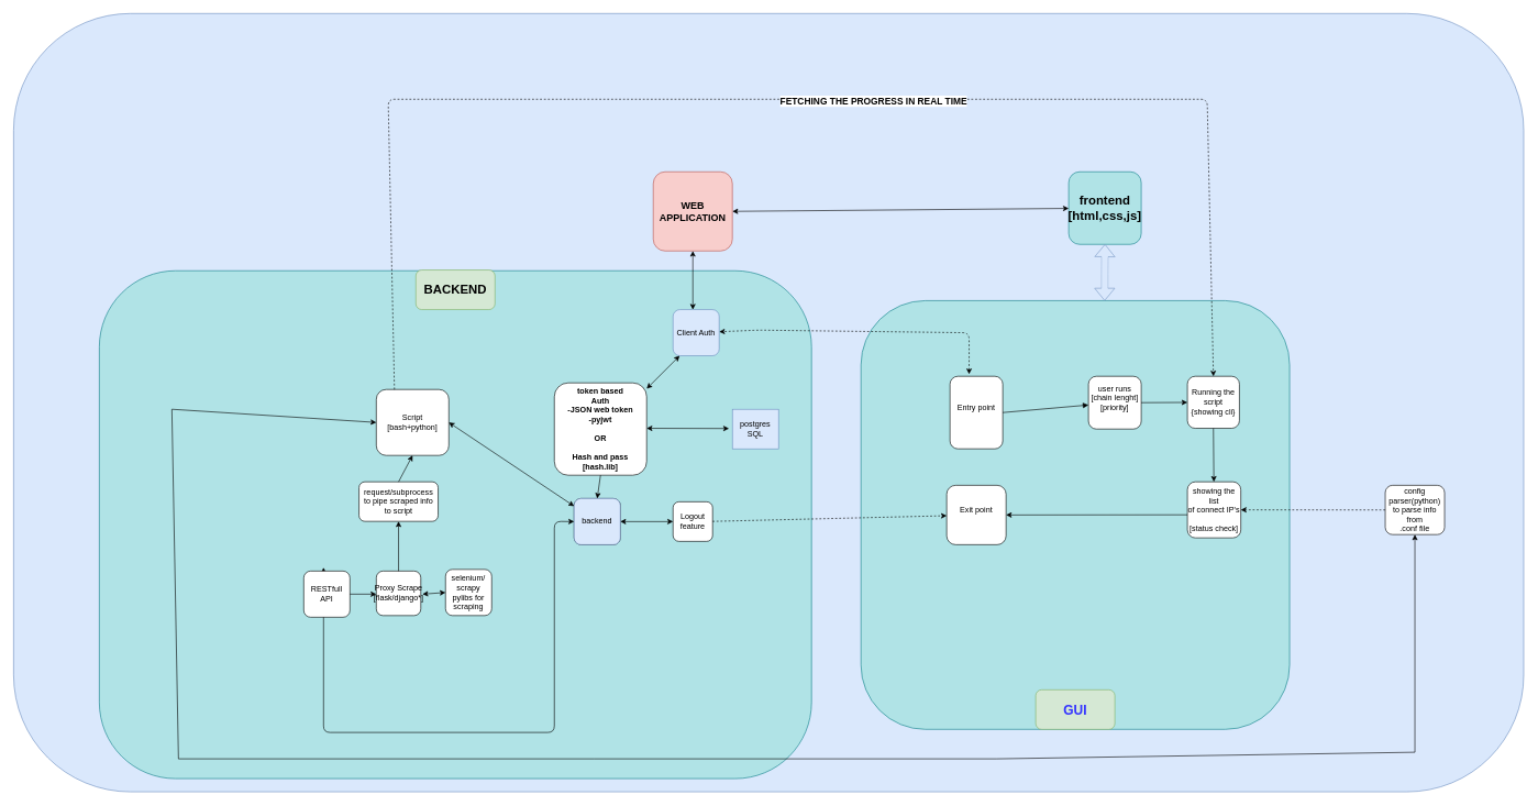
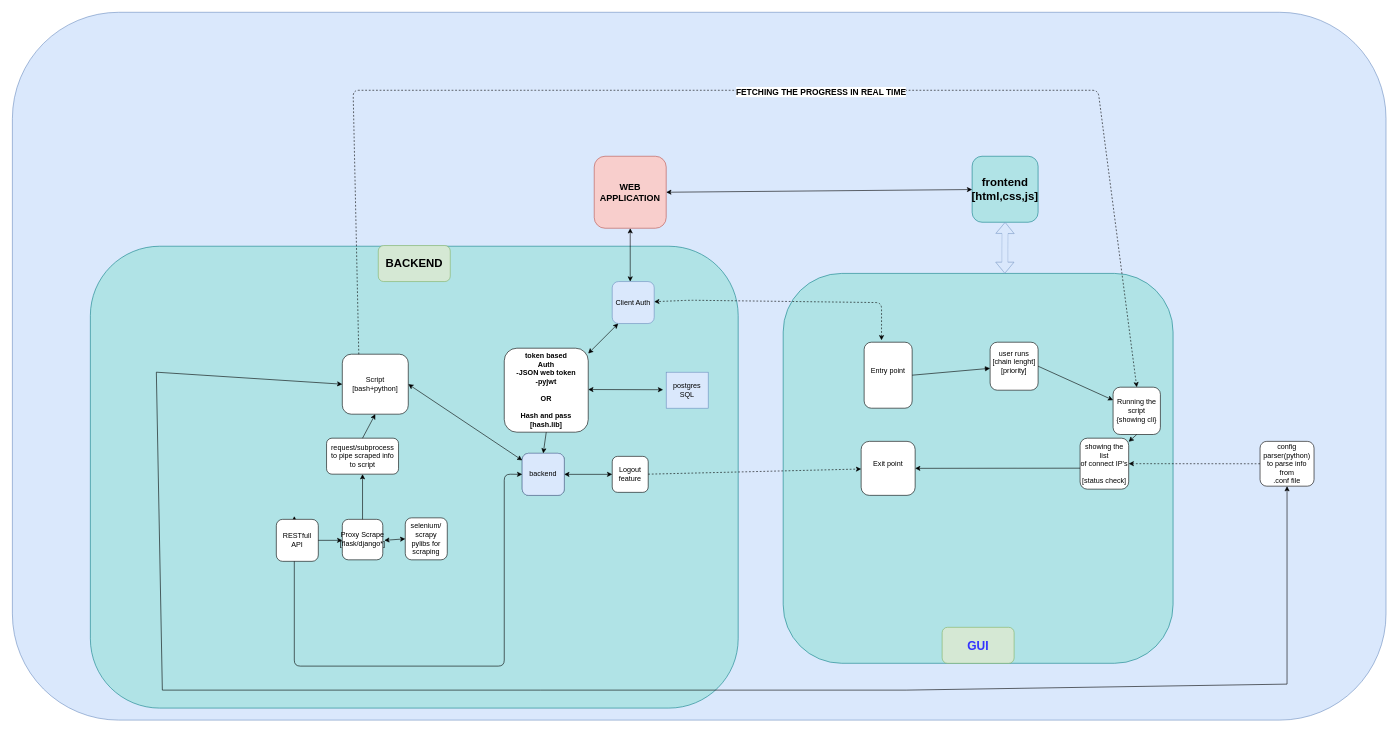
  <mxCell id="0" />
  <mxCell id="1" parent="0" />
  <mxCell id="2" value="" style="rounded=1;whiteSpace=wrap;html=1;fillColor=#dae8fc;strokeColor=#6c8ebf;" vertex="1" parent="1"><mxGeometry x="20" y="20" width="2290" height="1180" as="geometry" /></mxCell>
  <mxCell id="3" value="" style="rounded=1;whiteSpace=wrap;html=1;fillColor=#b0e3e6;strokeColor=#0e8088;" vertex="1" parent="1"><mxGeometry x="150" y="410" width="1080" height="770" as="geometry" /></mxCell>
  <mxCell id="4" value="" style="whiteSpace=wrap;html=1;aspect=fixed;glass=0;rounded=1;shadow=0;fillColor=#b0e3e6;strokeColor=#0e8088;" vertex="1" parent="1"><mxGeometry x="1305" y="455.31" width="650" height="650" as="geometry" /></mxCell>
  <mxCell id="5" value="&lt;div&gt;Script&lt;/div&gt;&lt;div&gt;[bash+python]&lt;br&gt;&lt;/div&gt;" style="whiteSpace=wrap;html=1;aspect=fixed;rounded=1;labelBackgroundColor=none;" parent="1" vertex="1"><mxGeometry x="570" y="590" width="110" height="100" as="geometry" /></mxCell>
  <mxCell id="6" value="&lt;b style=&quot;font-size: 15px;&quot;&gt;WEB APPLICATION&lt;br&gt;&lt;/b&gt;" style="whiteSpace=wrap;html=1;aspect=fixed;rounded=1;labelBackgroundColor=none;fillColor=#f8cecc;strokeColor=#b85450;" parent="1" vertex="1"><mxGeometry x="990" y="260" width="120" height="120" as="geometry" /></mxCell>
  <mxCell id="7" value="&lt;div style=&quot;font-size: 19px;&quot;&gt;&lt;b&gt;&lt;font style=&quot;font-size: 19px;&quot;&gt;frontend&lt;/font&gt;&lt;/b&gt;&lt;/div&gt;&lt;div style=&quot;font-size: 19px;&quot;&gt;&lt;b&gt;&lt;font style=&quot;font-size: 19px;&quot;&gt;&lt;font style=&quot;font-size: 19px;&quot;&gt;[html,css,js]&lt;/font&gt;&lt;font style=&quot;font-size: 19px;&quot;&gt;&lt;br&gt;&lt;/font&gt;&lt;/font&gt;&lt;/b&gt;&lt;/div&gt;" style="whiteSpace=wrap;html=1;aspect=fixed;rounded=1;labelBackgroundColor=none;fillColor=#b0e3e6;strokeColor=#0e8088;" parent="1" vertex="1"><mxGeometry x="1620" y="260" width="110" height="110" as="geometry" /></mxCell>
  <mxCell id="8" value="&lt;div&gt;&lt;br&gt;&lt;/div&gt;&lt;div&gt;Client Auth&lt;br&gt;&lt;br&gt;&lt;/div&gt;" style="whiteSpace=wrap;html=1;aspect=fixed;rounded=1;labelBackgroundColor=none;fillColor=#dae8fc;strokeColor=#6c8ebf;" parent="1" vertex="1"><mxGeometry x="1020" y="468.88" width="70" height="70" as="geometry" /></mxCell>
  <mxCell id="9" value="" style="endArrow=classic;startArrow=classic;html=1;rounded=1;exitX=0.362;exitY=-0.029;exitDx=0;exitDy=0;labelBackgroundColor=none;fontColor=default;exitPerimeter=0;dashed=1;" parent="1" target="8" edge="1" source="22"><mxGeometry width="50" height="50" relative="1" as="geometry"><mxPoint x="1020" y="503.87" as="sourcePoint" /><mxPoint x="1150" y="440" as="targetPoint" /><Array as="points"><mxPoint x="1469" y="504" /><mxPoint x="1150" y="500" /></Array></mxGeometry></mxCell>
  <mxCell id="10" value="backend" style="whiteSpace=wrap;html=1;aspect=fixed;rounded=1;labelBackgroundColor=none;" parent="1" vertex="1"><mxGeometry x="870" y="755.31" width="70" height="70" as="geometry" /></mxCell>
  <mxCell id="11" value="backend" style="whiteSpace=wrap;html=1;aspect=fixed;rounded=1;labelBackgroundColor=none;fillColor=#dae8fc;strokeColor=#6c8ebf;" vertex="1" parent="1"><mxGeometry x="870" y="755.31" width="70" height="70" as="geometry" /></mxCell>
  <mxCell id="12" value="&lt;div&gt;&lt;b&gt;token based &lt;br&gt;&lt;/b&gt;&lt;/div&gt;&lt;div&gt;&lt;b&gt;Auth&lt;br&gt;-JSON web token&lt;/b&gt;&lt;/div&gt;&lt;div&gt;&lt;b&gt;-pyjwt&lt;/b&gt;&lt;/div&gt;&lt;div&gt;&lt;b&gt;&lt;br&gt;&lt;/b&gt;&lt;/div&gt;&lt;div&gt;&lt;b&gt;OR&lt;/b&gt;&lt;/div&gt;&lt;div&gt;&lt;b&gt;&lt;br&gt;&lt;/b&gt;&lt;/div&gt;&lt;div&gt;&lt;div&gt;&lt;b&gt;Hash and pass&lt;br&gt;[hash.lib]&lt;br&gt;&lt;/b&gt;&lt;/div&gt;&lt;/div&gt;" style="whiteSpace=wrap;html=1;aspect=fixed;rounded=1;labelBackgroundColor=none;" vertex="1" parent="1"><mxGeometry x="840" y="580" width="140" height="140" as="geometry" /></mxCell>
  <mxCell id="13" value="" style="endArrow=classic;html=1;rounded=1;exitX=0.5;exitY=1;exitDx=0;exitDy=0;entryX=0.5;entryY=0;entryDx=0;entryDy=0;labelBackgroundColor=none;fontColor=default;" edge="1" parent="1" source="12" target="11"><mxGeometry width="50" height="50" relative="1" as="geometry"><mxPoint x="970" y="670" as="sourcePoint" /><mxPoint x="900" y="750" as="targetPoint" /></mxGeometry></mxCell>
  <mxCell id="14" value="" style="endArrow=classic;startArrow=classic;html=1;rounded=1;labelBackgroundColor=none;fontColor=default;exitX=0;exitY=0.5;exitDx=0;exitDy=0;" edge="1" parent="1" source="11"><mxGeometry width="50" height="50" relative="1" as="geometry"><mxPoint x="400" y="820" as="sourcePoint" /><mxPoint x="490" y="860" as="targetPoint" /><Array as="points"><mxPoint x="840" y="790" /><mxPoint x="840" y="1110" /><mxPoint x="490" y="1110" /></Array></mxGeometry></mxCell>
  <mxCell id="15" value="RESTfull API" style="whiteSpace=wrap;html=1;aspect=fixed;rounded=1;labelBackgroundColor=none;" vertex="1" parent="1"><mxGeometry x="460" y="865.31" width="70" height="70" as="geometry" /></mxCell>
  <mxCell id="16" value="" style="endArrow=classic;html=1;rounded=1;exitX=1;exitY=0.5;exitDx=0;exitDy=0;labelBackgroundColor=none;fontColor=default;" edge="1" parent="1" source="15"><mxGeometry width="50" height="50" relative="1" as="geometry"><mxPoint x="590" y="855.31" as="sourcePoint" /><mxPoint x="570" y="900.31" as="targetPoint" /></mxGeometry></mxCell>
  <mxCell id="17" value="&lt;div&gt;selenium/&lt;/div&gt;&lt;div&gt;scrapy&lt;/div&gt;&lt;div&gt;pylibs for scraping&lt;br&gt;&lt;/div&gt;" style="whiteSpace=wrap;html=1;aspect=fixed;rounded=1;labelBackgroundColor=none;" vertex="1" parent="1"><mxGeometry x="675" y="862.81" width="70" height="70" as="geometry" /></mxCell>
  <mxCell id="18" value="Proxy Scrape&lt;br&gt;[flask/django*]" style="whiteSpace=wrap;html=1;aspect=fixed;rounded=1;align=center;verticalAlign=middle;fontFamily=Helvetica;fontSize=12;labelBackgroundColor=none;" vertex="1" parent="1"><mxGeometry x="570" y="865.31" width="67.5" height="67.5" as="geometry" /></mxCell>
  <mxCell id="19" value="" style="endArrow=classic;startArrow=classic;html=1;rounded=0;entryX=0;entryY=0.5;entryDx=0;entryDy=0;labelBackgroundColor=none;fontColor=default;" edge="1" parent="1" target="17"><mxGeometry width="50" height="50" relative="1" as="geometry"><mxPoint x="640" y="900.31" as="sourcePoint" /><mxPoint x="690" y="855.31" as="targetPoint" /></mxGeometry></mxCell>
  <mxCell id="20" value="Logout feature" style="whiteSpace=wrap;html=1;aspect=fixed;rounded=1;strokeColor=default;align=center;verticalAlign=middle;fontFamily=Helvetica;fontSize=12;fontColor=default;labelBackgroundColor=none;fillColor=default;" vertex="1" parent="1"><mxGeometry x="1020" y="760.31" width="60" height="60" as="geometry" /></mxCell>
  <mxCell id="21" value="" style="endArrow=classic;startArrow=classic;html=1;rounded=0;exitX=1;exitY=0.5;exitDx=0;exitDy=0;entryX=0;entryY=0.5;entryDx=0;entryDy=0;" edge="1" parent="1" source="11" target="20"><mxGeometry width="50" height="50" relative="1" as="geometry"><mxPoint x="1230" y="780" as="sourcePoint" /><mxPoint x="1280" y="730" as="targetPoint" /></mxGeometry></mxCell>
  <mxCell id="22" value="&lt;div&gt;Entry point &lt;br&gt;&lt;/div&gt;&lt;div&gt;&lt;br&gt;&lt;/div&gt;" style="whiteSpace=wrap;html=1;aspect=fixed;rounded=1;strokeColor=default;align=center;verticalAlign=middle;fontFamily=Helvetica;fontSize=12;fontColor=default;labelBackgroundColor=none;fillColor=default;" vertex="1" parent="1"><mxGeometry x="1440" y="570" width="80" height="110" as="geometry" /></mxCell>
  <mxCell id="23" value="" style="endArrow=classic;startArrow=classic;html=1;rounded=0;exitX=1;exitY=0.5;exitDx=0;exitDy=0;" edge="1" parent="1" source="6" target="7"><mxGeometry width="50" height="50" relative="1" as="geometry"><mxPoint x="1350" y="560" as="sourcePoint" /><mxPoint x="1400" y="510" as="targetPoint" /></mxGeometry></mxCell>
  <mxCell id="24" value="" style="shape=flexArrow;endArrow=classic;startArrow=classic;html=1;rounded=0;entryX=0.5;entryY=1;entryDx=0;entryDy=0;fillColor=#dae8fc;strokeColor=#6c8ebf;strokeWidth=0.5;" edge="1" parent="1" target="7"><mxGeometry width="100" height="100" relative="1" as="geometry"><mxPoint x="1674.57" y="455.31" as="sourcePoint" /><mxPoint x="1674.57" y="375.31" as="targetPoint" /><Array as="points"><mxPoint x="1674.57" y="415.31" /></Array></mxGeometry></mxCell>
  <mxCell id="25" value="&lt;div&gt;Exit point&lt;/div&gt;&lt;div&gt;&lt;br&gt;&lt;/div&gt;" style="whiteSpace=wrap;html=1;aspect=fixed;rounded=1;strokeColor=default;align=center;verticalAlign=middle;fontFamily=Helvetica;fontSize=12;fontColor=default;labelBackgroundColor=none;fillColor=default;" vertex="1" parent="1"><mxGeometry x="1435" y="735.31" width="90" height="90" as="geometry" /></mxCell>
  <mxCell id="26" value="" style="endArrow=classic;html=1;rounded=0;dashed=1;" edge="1" parent="1" target="25"><mxGeometry width="50" height="50" relative="1" as="geometry"><mxPoint x="1080" y="790" as="sourcePoint" /><mxPoint x="1130" y="740" as="targetPoint" /></mxGeometry></mxCell>
  <mxCell id="27" value="" style="endArrow=block;html=1;rounded=0;exitX=1;exitY=0.5;exitDx=0;exitDy=0;" edge="1" parent="1" source="22" target="28"><mxGeometry width="50" height="50" relative="1" as="geometry"><mxPoint x="1450" y="740" as="sourcePoint" /><mxPoint x="1500" y="690" as="targetPoint" /></mxGeometry></mxCell>
  <mxCell id="28" value="&lt;div&gt;user runs&lt;/div&gt;&lt;div&gt;[chain lenght]&lt;/div&gt;&lt;div&gt;[priority]&lt;/div&gt;&lt;div&gt;&lt;br&gt;&lt;/div&gt;" style="whiteSpace=wrap;html=1;aspect=fixed;rounded=1;strokeColor=default;align=center;verticalAlign=middle;fontFamily=Helvetica;fontSize=12;fontColor=default;labelBackgroundColor=none;fillColor=default;" vertex="1" parent="1"><mxGeometry x="1650" y="570" width="80" height="80" as="geometry" /></mxCell>
  <mxCell id="29" value="" style="endArrow=classic;html=1;rounded=0;exitX=1;exitY=0.5;exitDx=0;exitDy=0;" edge="1" parent="1" source="28" target="30"><mxGeometry width="50" height="50" relative="1" as="geometry"><mxPoint x="1540" y="770" as="sourcePoint" /><mxPoint x="1590" y="720" as="targetPoint" /></mxGeometry></mxCell>
- <mxCell id="30" value="&lt;div&gt;Running the script&lt;/div&gt;&lt;div&gt;{showing cli}&lt;br&gt;&lt;/div&gt;" style="whiteSpace=wrap;html=1;aspect=fixed;rounded=1;strokeColor=default;align=center;verticalAlign=middle;fontFamily=Helvetica;fontSize=12;fontColor=default;labelBackgroundColor=none;fillColor=default;" vertex="1" parent="1"><mxGeometry x="1800" y="570" width="78.88" height="78.88" as="geometry" /></mxCell>
+ <mxCell id="30" value="&lt;div&gt;Running the script&lt;/div&gt;&lt;div&gt;{showing cli}&lt;br&gt;&lt;/div&gt;" style="whiteSpace=wrap;html=1;aspect=fixed;rounded=1;strokeColor=default;align=center;verticalAlign=middle;fontFamily=Helvetica;fontSize=12;fontColor=default;labelBackgroundColor=none;fillColor=default;" vertex="1" parent="1"><mxGeometry x="1855" y="645" width="78.88" height="78.88" as="geometry" /></mxCell>
  <mxCell id="31" value="" style="endArrow=classic;html=1;rounded=1;exitX=0.25;exitY=0;exitDx=0;exitDy=0;entryX=0.5;entryY=0;entryDx=0;entryDy=0;strokeColor=default;align=center;verticalAlign=middle;fontFamily=Helvetica;fontSize=12;fontColor=default;labelBackgroundColor=none;fillColor=default;dashed=1;" edge="1" parent="1" source="5" target="30"><mxGeometry width="50" height="50" relative="1" as="geometry"><mxPoint x="1170" y="420" as="sourcePoint" /><mxPoint x="1667" y="481" as="targetPoint" /><Array as="points"><mxPoint x="588" y="150" /><mxPoint x="888" y="150" /><mxPoint x="1830" y="150" /></Array></mxGeometry></mxCell>
  <mxCell id="32" value="&lt;b style=&quot;font-size: 14px;&quot;&gt;FETCHING THE PROGRESS IN REAL TIME&lt;br&gt;&lt;/b&gt;" style="edgeLabel;html=1;align=center;verticalAlign=middle;resizable=0;points=[];" vertex="1" connectable="0" parent="31"><mxGeometry x="0.119" y="-2" relative="1" as="geometry"><mxPoint as="offset" /></mxGeometry></mxCell>
  <mxCell id="33" value="&lt;b&gt;&lt;font color=&quot;#3333ff&quot; style=&quot;font-size: 20px;&quot;&gt;GUI&lt;/font&gt;&lt;/b&gt;" style="rounded=1;whiteSpace=wrap;html=1;fillColor=#d5e8d4;strokeColor=#82b366;" vertex="1" parent="1"><mxGeometry x="1570" y="1045.31" width="120" height="60" as="geometry" /></mxCell>
  <mxCell id="34" value="&lt;div&gt;showing the list &lt;br&gt;&lt;/div&gt;&lt;div&gt;of connect IP's&lt;br&gt;&lt;/div&gt;&lt;div&gt;&lt;br&gt;&lt;/div&gt;&lt;div&gt;[status check]&lt;br&gt;&lt;/div&gt;" style="rounded=1;whiteSpace=wrap;html=1;" vertex="1" parent="1"><mxGeometry x="1800" y="730" width="81" height="85" as="geometry" /></mxCell>
  <mxCell id="35" value="" style="endArrow=classic;html=1;rounded=0;exitX=0.5;exitY=1;exitDx=0;exitDy=0;" edge="1" parent="1" source="30" target="34"><mxGeometry width="50" height="50" relative="1" as="geometry"><mxPoint x="1670" y="870" as="sourcePoint" /><mxPoint x="1720" y="820" as="targetPoint" /></mxGeometry></mxCell>
  <mxCell id="36" value="&lt;div&gt;config parser(python)&lt;/div&gt;&lt;div&gt;to parse info from &lt;br&gt;&lt;/div&gt;&lt;div&gt;.conf file&lt;br&gt;&lt;/div&gt;" style="rounded=1;whiteSpace=wrap;html=1;" vertex="1" parent="1"><mxGeometry x="2100" y="735.31" width="90" height="74.69" as="geometry" /></mxCell>
  <mxCell id="37" value="" style="endArrow=classic;html=1;rounded=0;exitX=0;exitY=0.5;exitDx=0;exitDy=0;entryX=1;entryY=0.5;entryDx=0;entryDy=0;dashed=1;" edge="1" parent="1" source="36" target="34"><mxGeometry width="50" height="50" relative="1" as="geometry"><mxPoint x="1810" y="910" as="sourcePoint" /><mxPoint x="1860" y="860" as="targetPoint" /></mxGeometry></mxCell>
  <mxCell id="38" value="" style="endArrow=classic;startArrow=classic;html=1;rounded=0;entryX=0.5;entryY=1;entryDx=0;entryDy=0;exitX=0;exitY=0.5;exitDx=0;exitDy=0;" edge="1" parent="1" source="5" target="36"><mxGeometry width="50" height="50" relative="1" as="geometry"><mxPoint x="900" y="830" as="sourcePoint" /><mxPoint x="1590" y="780" as="targetPoint" /><Array as="points"><mxPoint x="260" y="620" /><mxPoint x="270" y="1150" /><mxPoint x="900" y="1150" /><mxPoint x="1510" y="1150" /><mxPoint x="2145" y="1140" /></Array></mxGeometry></mxCell>
  <mxCell id="39" value="" style="endArrow=classic;html=1;rounded=0;exitX=0.5;exitY=0;exitDx=0;exitDy=0;entryX=0.5;entryY=1;entryDx=0;entryDy=0;" edge="1" parent="1" source="18" target="40"><mxGeometry width="50" height="50" relative="1" as="geometry"><mxPoint x="610" y="855.31" as="sourcePoint" /><mxPoint x="610" y="735.31" as="targetPoint" /></mxGeometry></mxCell>
  <mxCell id="40" value="&lt;div&gt;request/subprocess&lt;/div&gt;&lt;div&gt;to pipe scraped info to script&lt;br&gt;&lt;/div&gt;" style="rounded=1;whiteSpace=wrap;html=1;" vertex="1" parent="1"><mxGeometry x="543.75" y="730" width="120" height="60" as="geometry" /></mxCell>
  <mxCell id="41" value="" style="endArrow=classic;html=1;rounded=0;" edge="1" parent="1" target="25"><mxGeometry width="50" height="50" relative="1" as="geometry"><mxPoint x="1800" y="780" as="sourcePoint" /><mxPoint x="1850" y="730" as="targetPoint" /></mxGeometry></mxCell>
  <mxCell id="42" value="" style="endArrow=classic;html=1;rounded=0;exitX=0.5;exitY=0;exitDx=0;exitDy=0;entryX=0.5;entryY=1;entryDx=0;entryDy=0;" edge="1" parent="1" source="40" target="5"><mxGeometry width="50" height="50" relative="1" as="geometry"><mxPoint x="630" y="610" as="sourcePoint" /><mxPoint x="680" y="560" as="targetPoint" /><Array as="points" /></mxGeometry></mxCell>
  <mxCell id="43" value="&lt;div&gt;postgres &lt;br&gt;&lt;/div&gt;&lt;div&gt;SQL&lt;br&gt;&lt;/div&gt;" style="rounded=0;whiteSpace=wrap;html=1;fillColor=#dae8fc;strokeColor=#6c8ebf;" vertex="1" parent="1"><mxGeometry x="1110" y="620" width="70" height="60" as="geometry" /></mxCell>
  <mxCell id="44" value="" style="endArrow=classic;startArrow=classic;html=1;rounded=0;" edge="1" parent="1"><mxGeometry width="50" height="50" relative="1" as="geometry"><mxPoint x="980" y="588.88" as="sourcePoint" /><mxPoint x="1030" y="538.88" as="targetPoint" /></mxGeometry></mxCell>
  <mxCell id="45" value="" style="endArrow=classic;startArrow=classic;html=1;rounded=0;entryX=0.5;entryY=1;entryDx=0;entryDy=0;" edge="1" parent="1" target="6"><mxGeometry width="50" height="50" relative="1" as="geometry"><mxPoint x="1050" y="468.88" as="sourcePoint" /><mxPoint x="1100" y="418.88" as="targetPoint" /></mxGeometry></mxCell>
  <mxCell id="46" value="" style="endArrow=classic;startArrow=classic;html=1;rounded=0;entryX=-0.074;entryY=0.487;entryDx=0;entryDy=0;entryPerimeter=0;" edge="1" parent="1" target="43"><mxGeometry width="50" height="50" relative="1" as="geometry"><mxPoint x="980" y="648.88" as="sourcePoint" /><mxPoint x="1030" y="598.88" as="targetPoint" /></mxGeometry></mxCell>
  <mxCell id="47" value="" style="endArrow=classic;startArrow=classic;html=1;rounded=0;exitX=1;exitY=0.5;exitDx=0;exitDy=0;" edge="1" parent="1" source="5" target="11"><mxGeometry width="50" height="50" relative="1" as="geometry"><mxPoint x="900" y="650" as="sourcePoint" /><mxPoint x="950" y="600" as="targetPoint" /></mxGeometry></mxCell>
  <mxCell id="48" value="&lt;b&gt;&lt;font style=&quot;font-size: 19px;&quot;&gt;BACKEND&lt;/font&gt;&lt;/b&gt;" style="rounded=1;whiteSpace=wrap;html=1;fillColor=#d5e8d4;strokeColor=#82b366;align=center;verticalAlign=middle;fontFamily=Helvetica;fontSize=12;fontColor=default;" vertex="1" parent="1"><mxGeometry x="630" y="408.88" width="120" height="60" as="geometry" /></mxCell>
